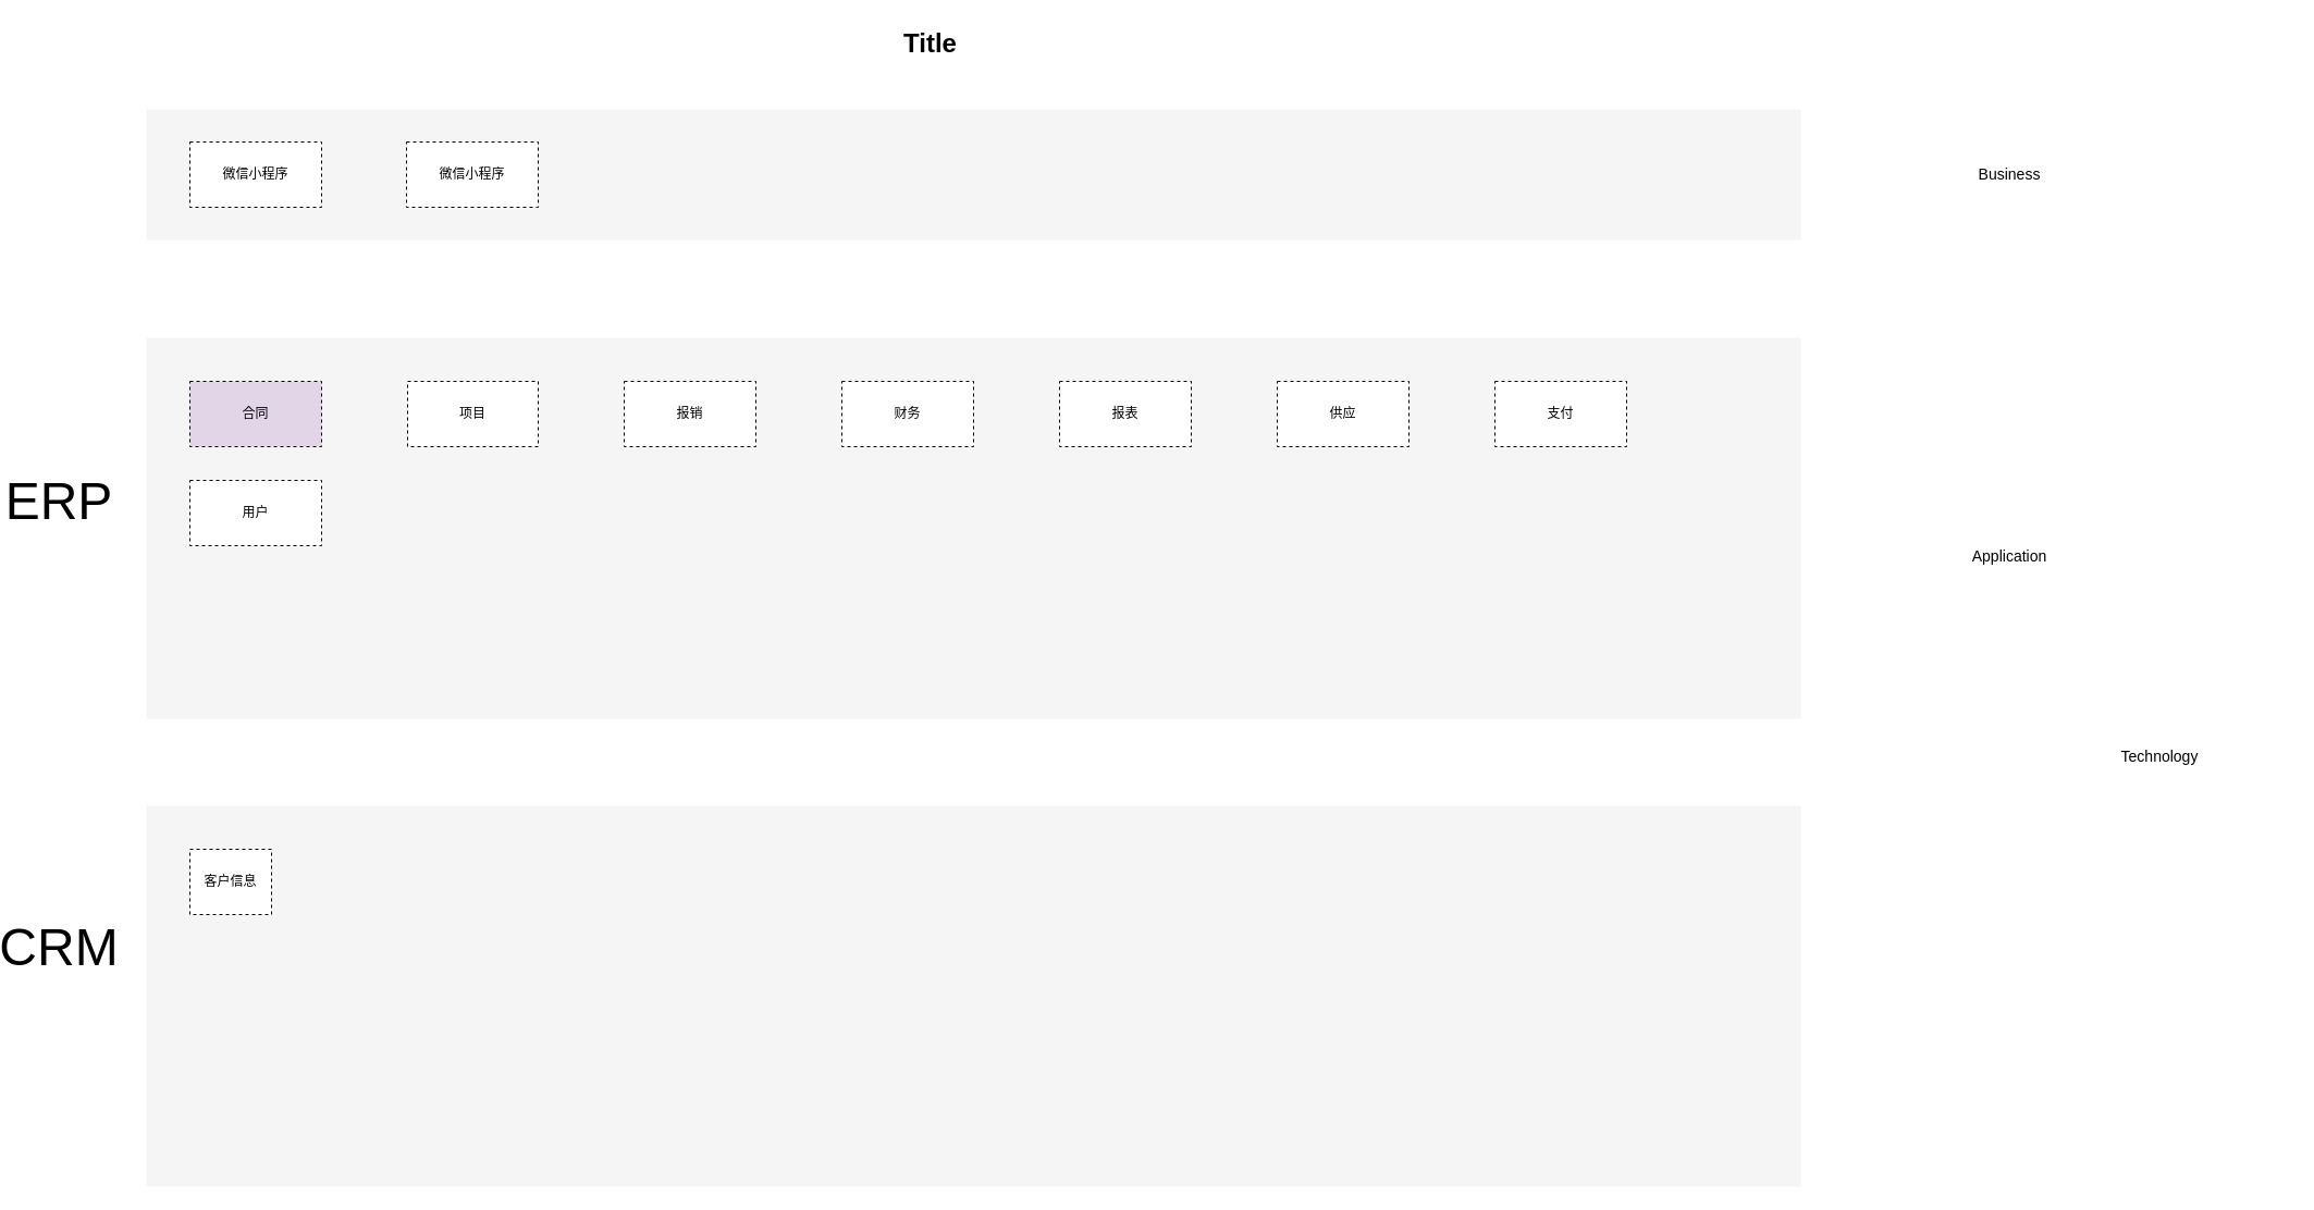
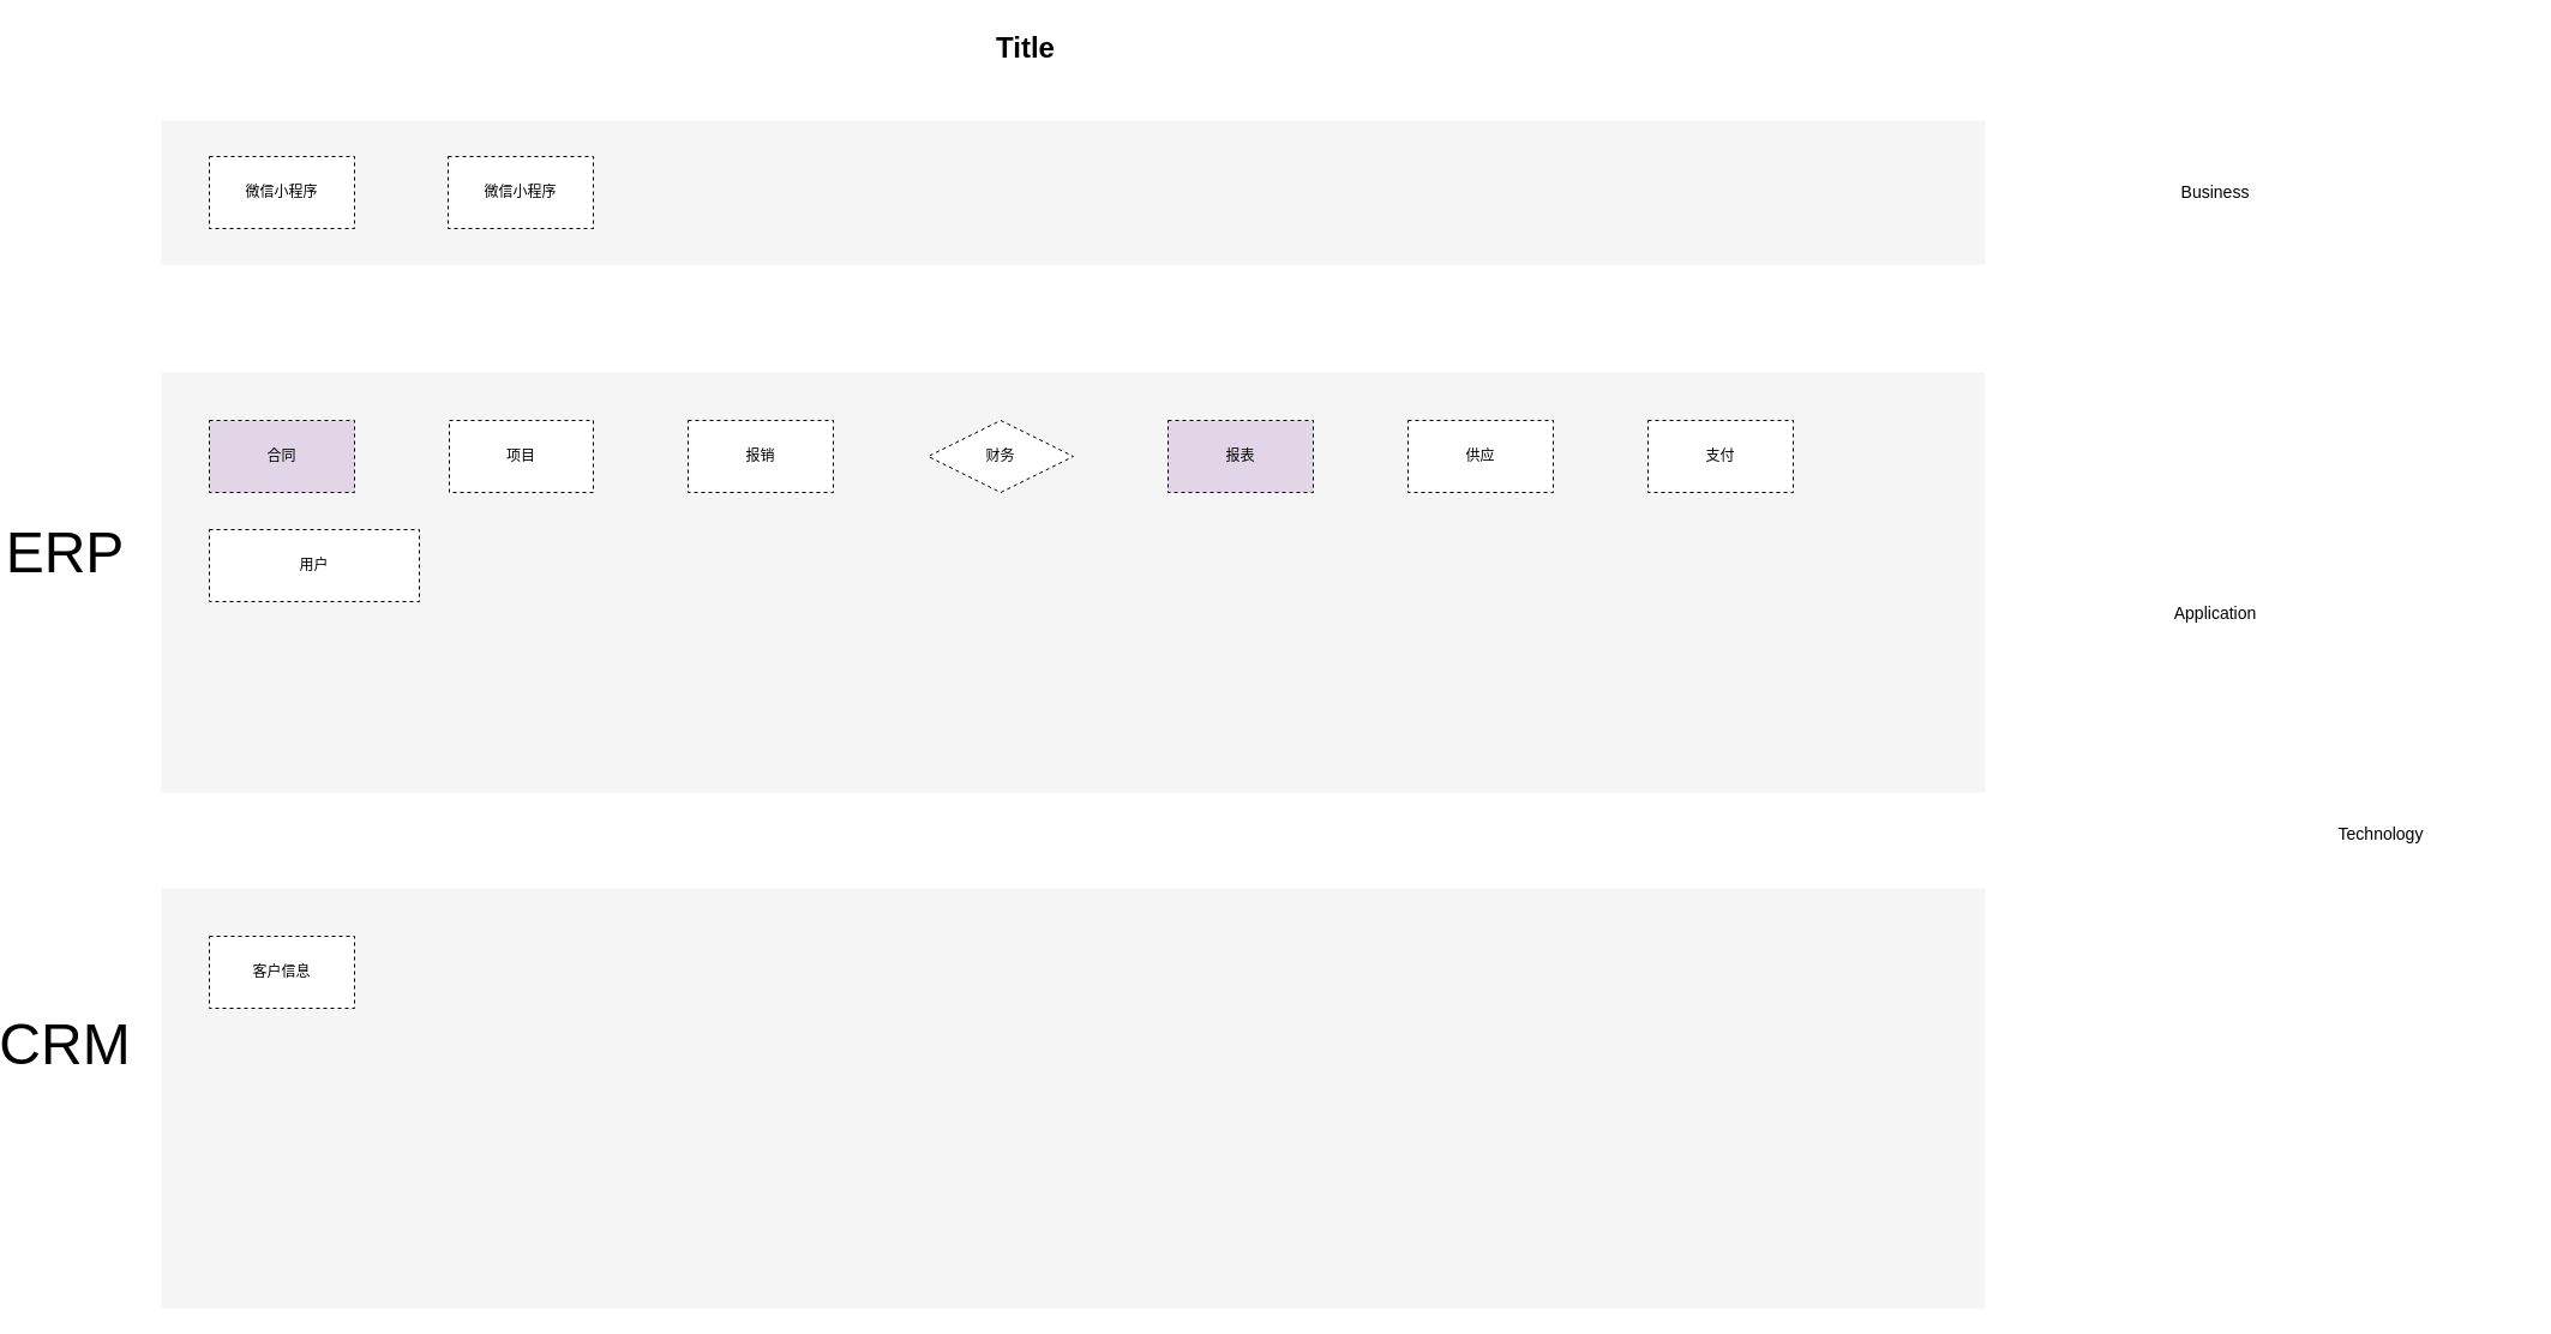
  <mxCell id="0" style=";html=1;" />
  <mxCell id="1" style=";html=1;" parent="0" />
  <mxCell id="2" value="Technology" style="text;html=1;strokeColor=none;fillColor=none;align=center;verticalAlign=middle;whiteSpace=wrap;fontSize=14;" parent="1" vertex="1"><mxGeometry x="1850" y="685" width="240" height="20" as="geometry" /></mxCell>
  <mxCell id="3" value="Application" style="text;html=1;strokeColor=none;fillColor=none;align=center;verticalAlign=middle;whiteSpace=wrap;fontSize=14;" parent="1" vertex="1"><mxGeometry x="1712" y="501" width="240" height="20" as="geometry" /></mxCell>
  <mxCell id="4" value="Business" style="text;html=1;strokeColor=none;fillColor=none;align=center;verticalAlign=middle;whiteSpace=wrap;fontSize=14;" parent="1" vertex="1"><mxGeometry x="1711.8" y="150" width="240" height="20" as="geometry" /></mxCell>
  <mxCell id="5" value="Title" style="text;strokeColor=none;fillColor=none;html=1;fontSize=24;fontStyle=1;verticalAlign=middle;align=center;" parent="1" vertex="1"><mxGeometry x="40" y="20" width="1600" height="40" as="geometry" /></mxCell>
  <mxCell id="6" value="" style="rounded=0;whiteSpace=wrap;html=1;fillColor=#f5f5f5;strokeColor=none;fontColor=#333333;dashed=1;" vertex="1" parent="1"><mxGeometry x="120" y="100" width="1520" height="120" as="geometry" /></mxCell>
  <mxCell id="7" value="微信小程序" style="rounded=0;whiteSpace=wrap;html=1;dashed=1;strokeColor=#000000;" vertex="1" parent="1"><mxGeometry x="160" y="130" width="121" height="60" as="geometry" /></mxCell>
  <mxCell id="8" value="" style="rounded=0;whiteSpace=wrap;html=1;fillColor=#f5f5f5;strokeColor=none;fontColor=#333333;dashed=1;" vertex="1" parent="1"><mxGeometry x="120" y="310" width="1520" height="350" as="geometry" /></mxCell>
  <mxCell id="9" value="合同" style="rounded=0;whiteSpace=wrap;html=1;dashed=1;strokeColor=#000000;fillColor=#e1d5e7;" vertex="1" parent="1"><mxGeometry x="160" y="350" width="121" height="60" as="geometry" /></mxCell>
  <mxCell id="10" value="项目" style="rounded=0;whiteSpace=wrap;html=1;dashed=1;strokeColor=#000000;" vertex="1" parent="1"><mxGeometry x="360" y="350" width="120" height="60" as="geometry" /></mxCell>
  <mxCell id="11" value="报销" style="rounded=0;whiteSpace=wrap;html=1;dashed=1;strokeColor=#000000;" vertex="1" parent="1"><mxGeometry x="559" y="350" width="121" height="60" as="geometry" /></mxCell>
- <mxCell id="12" value="财务" style="rounded=0;whiteSpace=wrap;html=1;dashed=1;strokeColor=#000000;" vertex="1" parent="1"><mxGeometry x="759" y="350" width="121" height="60" as="geometry" /></mxCell>
- <mxCell id="13" value="报表" style="rounded=0;whiteSpace=wrap;html=1;dashed=1;strokeColor=#000000;" vertex="1" parent="1"><mxGeometry x="959" y="350" width="121" height="60" as="geometry" /></mxCell>
+ <mxCell id="12" value="财务" style="rhombus;whiteSpace=wrap;html=1;dashed=1;strokeColor=#000000;" vertex="1" parent="1"><mxGeometry x="759" y="350" width="121" height="60" as="geometry" /></mxCell>
+ <mxCell id="13" value="报表" style="rounded=0;whiteSpace=wrap;html=1;dashed=1;strokeColor=#000000;fillColor=#e1d5e7;" vertex="1" parent="1"><mxGeometry x="959" y="350" width="121" height="60" as="geometry" /></mxCell>
  <mxCell id="14" value="供应" style="rounded=0;whiteSpace=wrap;html=1;dashed=1;strokeColor=#000000;" vertex="1" parent="1"><mxGeometry x="1159" y="350" width="121" height="60" as="geometry" /></mxCell>
  <mxCell id="15" value="支付" style="rounded=0;whiteSpace=wrap;html=1;dashed=1;strokeColor=#000000;" vertex="1" parent="1"><mxGeometry x="1359" y="350" width="121" height="60" as="geometry" /></mxCell>
  <mxCell id="16" value="&lt;span style=&quot;font-size: 48px&quot;&gt;ERP&lt;/span&gt;" style="text;html=1;strokeColor=none;fillColor=none;align=center;verticalAlign=middle;whiteSpace=wrap;rounded=0;dashed=1;" vertex="1" parent="1"><mxGeometry x="20" y="450" width="40" height="20" as="geometry" /></mxCell>
  <mxCell id="17" value="&lt;span style=&quot;font-size: 48px&quot;&gt;CRM&lt;/span&gt;" style="text;html=1;strokeColor=none;fillColor=none;align=center;verticalAlign=middle;whiteSpace=wrap;rounded=0;dashed=1;" vertex="1" parent="1"><mxGeometry x="20" y="860" width="40" height="20" as="geometry" /></mxCell>
  <mxCell id="18" value="" style="rounded=0;whiteSpace=wrap;html=1;fillColor=#f5f5f5;strokeColor=none;fontColor=#333333;dashed=1;" vertex="1" parent="1"><mxGeometry x="120" y="740" width="1520" height="350" as="geometry" /></mxCell>
- <mxCell id="19" value="客户信息" style="rounded=0;whiteSpace=wrap;html=1;dashed=1;strokeColor=#000000;" vertex="1" parent="1"><mxGeometry x="160" y="780" width="75" height="60" as="geometry" /></mxCell>
- <mxCell id="20" value="用户" style="rounded=0;whiteSpace=wrap;html=1;dashed=1;strokeColor=#000000;" vertex="1" parent="1"><mxGeometry x="160" y="441" width="121" height="60" as="geometry" /></mxCell>
+ <mxCell id="19" value="客户信息" style="rounded=0;whiteSpace=wrap;html=1;dashed=1;strokeColor=#000000;" vertex="1" parent="1"><mxGeometry x="160" y="780" width="121" height="60" as="geometry" /></mxCell>
+ <mxCell id="20" value="用户" style="rounded=0;whiteSpace=wrap;html=1;dashed=1;strokeColor=#000000;" vertex="1" parent="1"><mxGeometry x="160" y="441" width="175" height="60" as="geometry" /></mxCell>
  <mxCell id="21" value="微信小程序" style="rounded=0;whiteSpace=wrap;html=1;dashed=1;strokeColor=#000000;" vertex="1" parent="1"><mxGeometry x="359" y="130" width="121" height="60" as="geometry" /></mxCell>
